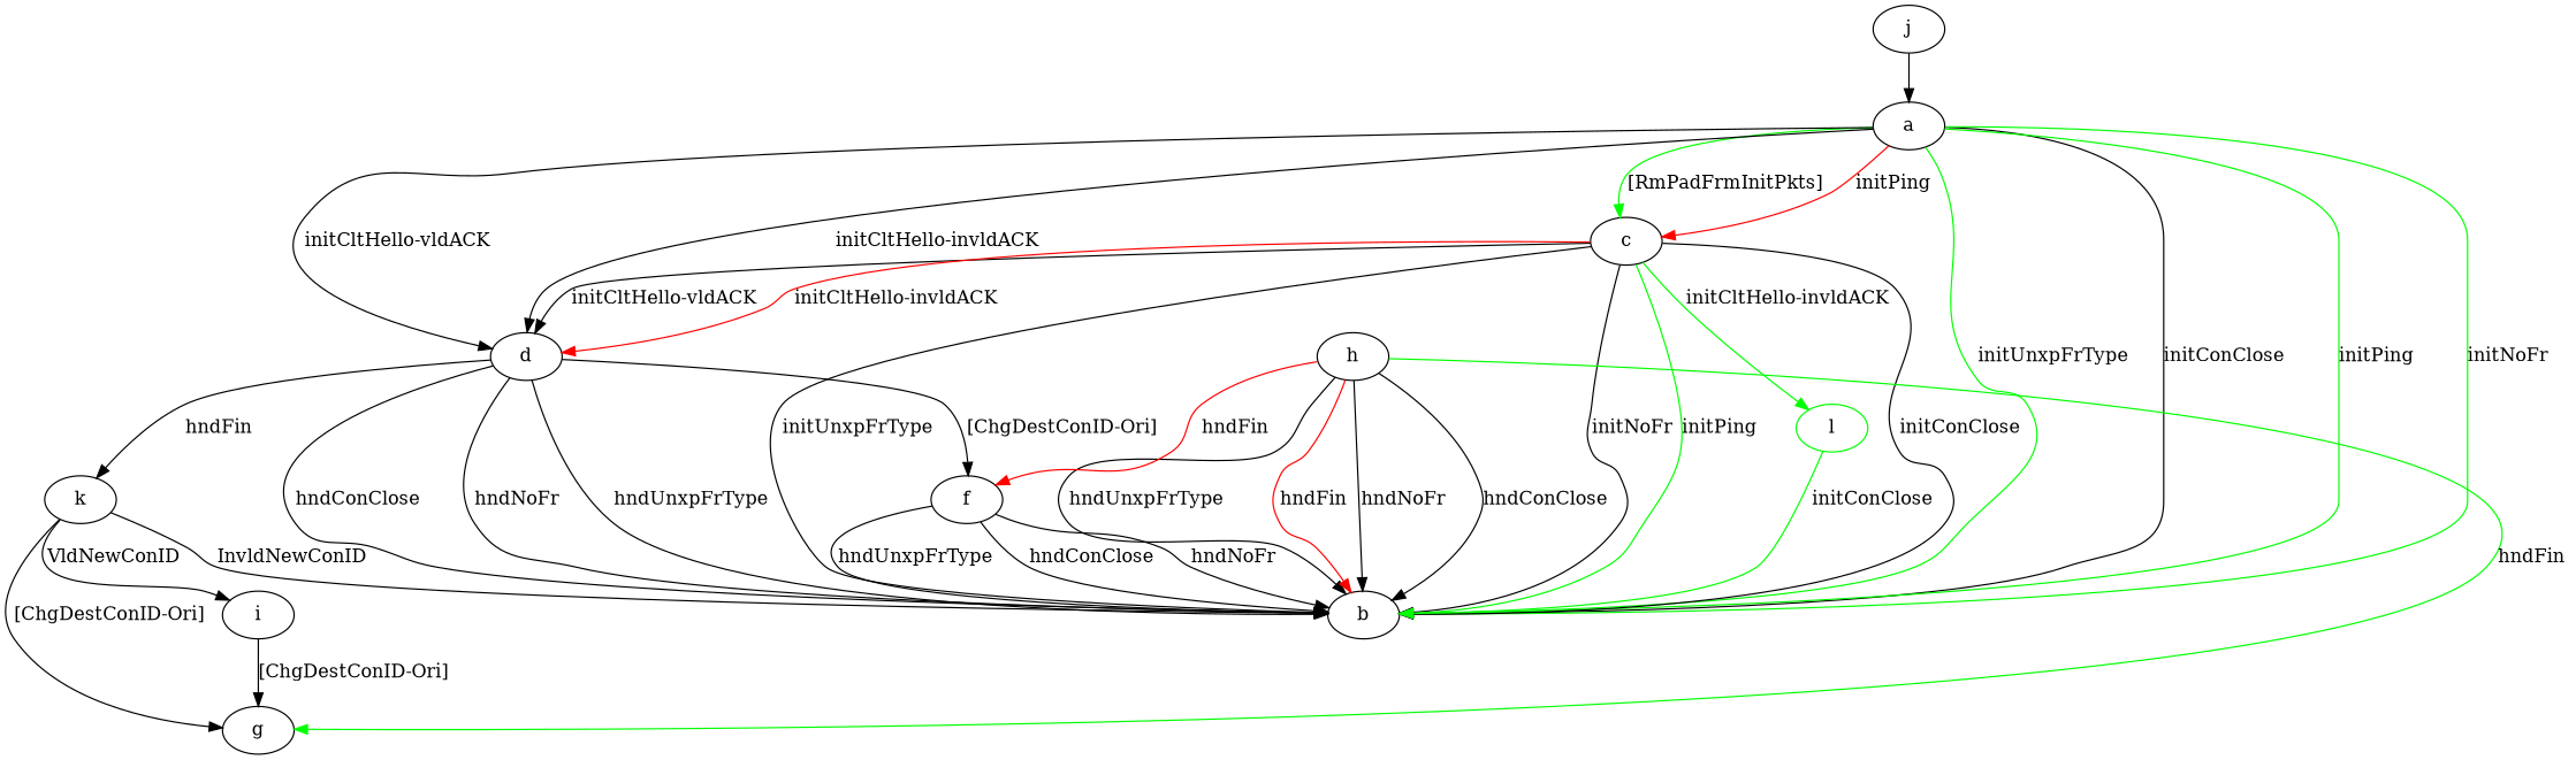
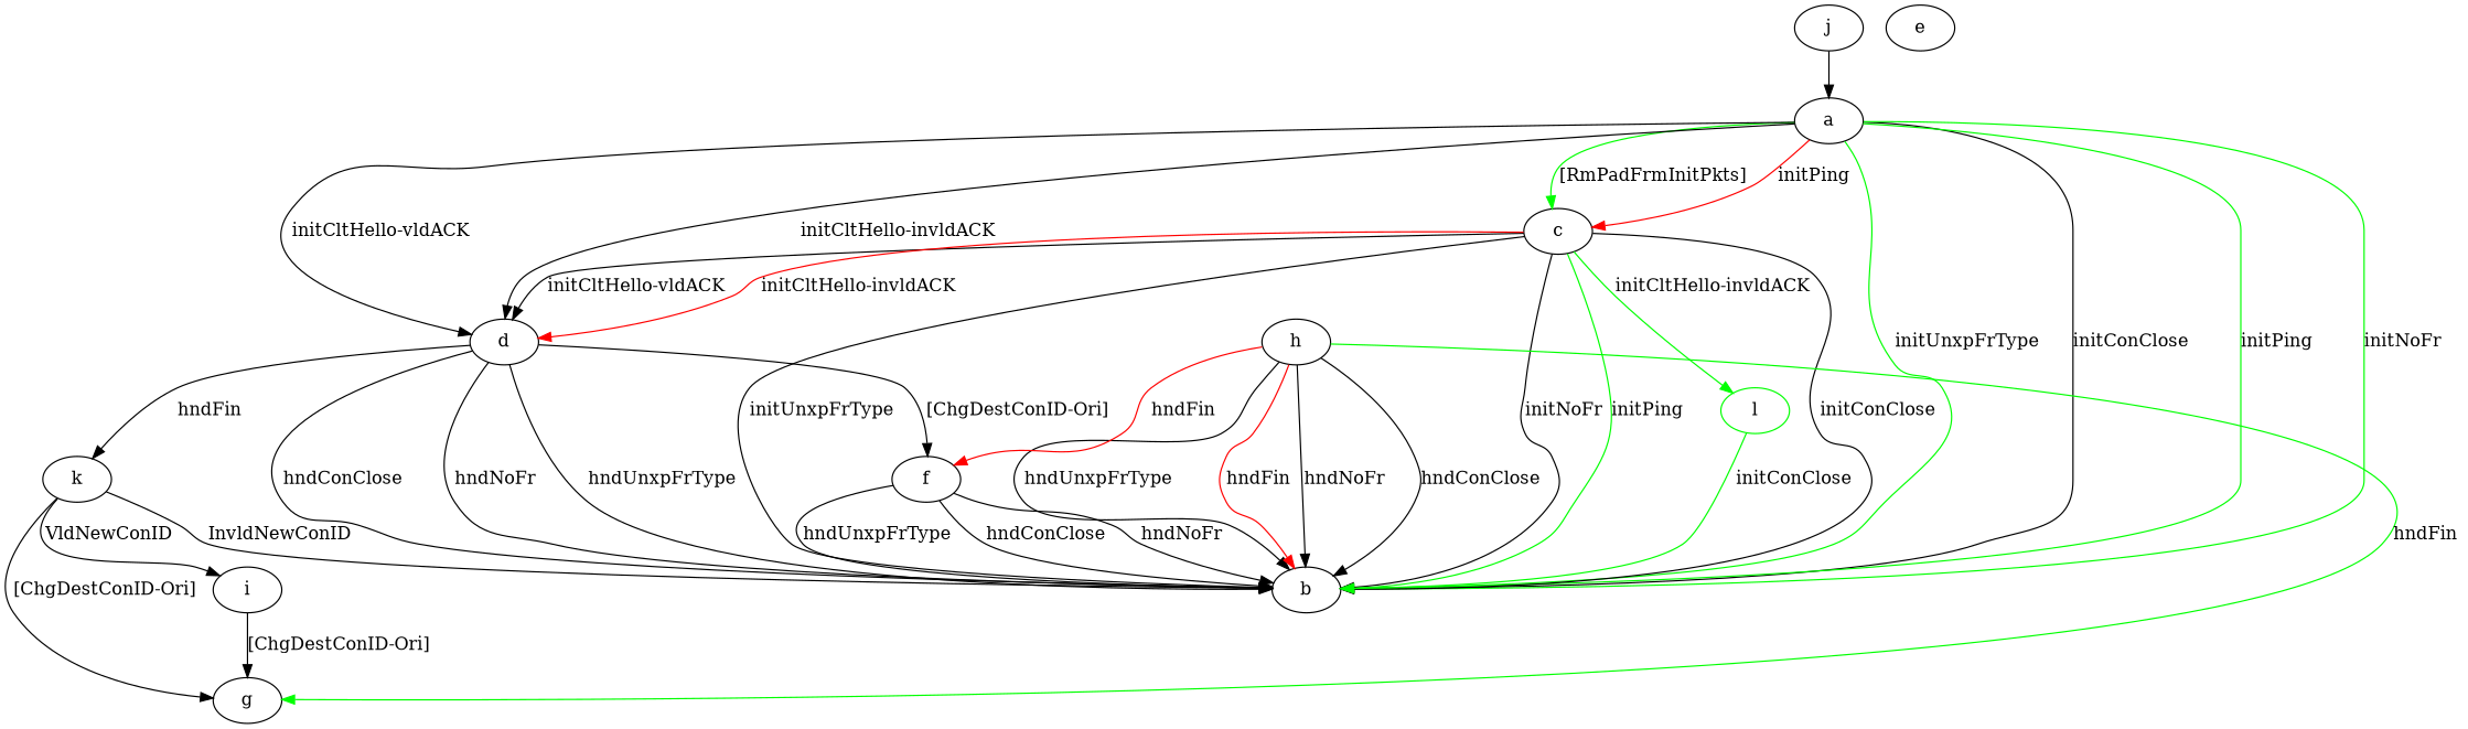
  digraph {
    a
    b
    c
    d
    l [color=green]
    f
    k
    g
    i
    h
+   e
    j
    a -> b [label="initConClose "]
    a -> b [color=green label="initPing "]
    a -> b [color=green label="initNoFr "]
    a -> b [color=green label="initUnxpFrType "]
    a -> c [color=green label="[RmPadFrmInitPkts] "]
    a -> c [color=red label="initPing "]
    a -> d [label="initCltHello-vldACK "]
    a -> d [label="initCltHello-invldACK "]
    c -> b [label="initConClose "]
    c -> b [label="initNoFr "]
    c -> b [label="initUnxpFrType "]
    c -> b [color=green label="initPing "]
    c -> d [label="initCltHello-vldACK "]
    c -> d [color=red label="initCltHello-invldACK "]
    c -> l [color=green label="initCltHello-invldACK "]
    d -> b [label="hndConClose "]
    d -> b [label="hndNoFr "]
    d -> b [label="hndUnxpFrType "]
    d -> f [label="[ChgDestConID-Ori] "]
    d -> k [label="hndFin "]
    l -> b [color=green label="initConClose "]
    f -> b [label="hndConClose "]
    f -> b [label="hndNoFr "]
    f -> b [label="hndUnxpFrType "]
    k -> b [label="InvldNewConID "]
    k -> g [label="[ChgDestConID-Ori] "]
    k -> i [label="VldNewConID "]
    i -> g [label="[ChgDestConID-Ori] "]
    h -> b [label="hndConClose "]
    h -> b [label="hndNoFr "]
    h -> b [label="hndUnxpFrType "]
    h -> b [color=red label="hndFin "]
    h -> f [color=red label="hndFin "]
    h -> g [color=green label="hndFin "]
    j -> a
  }
